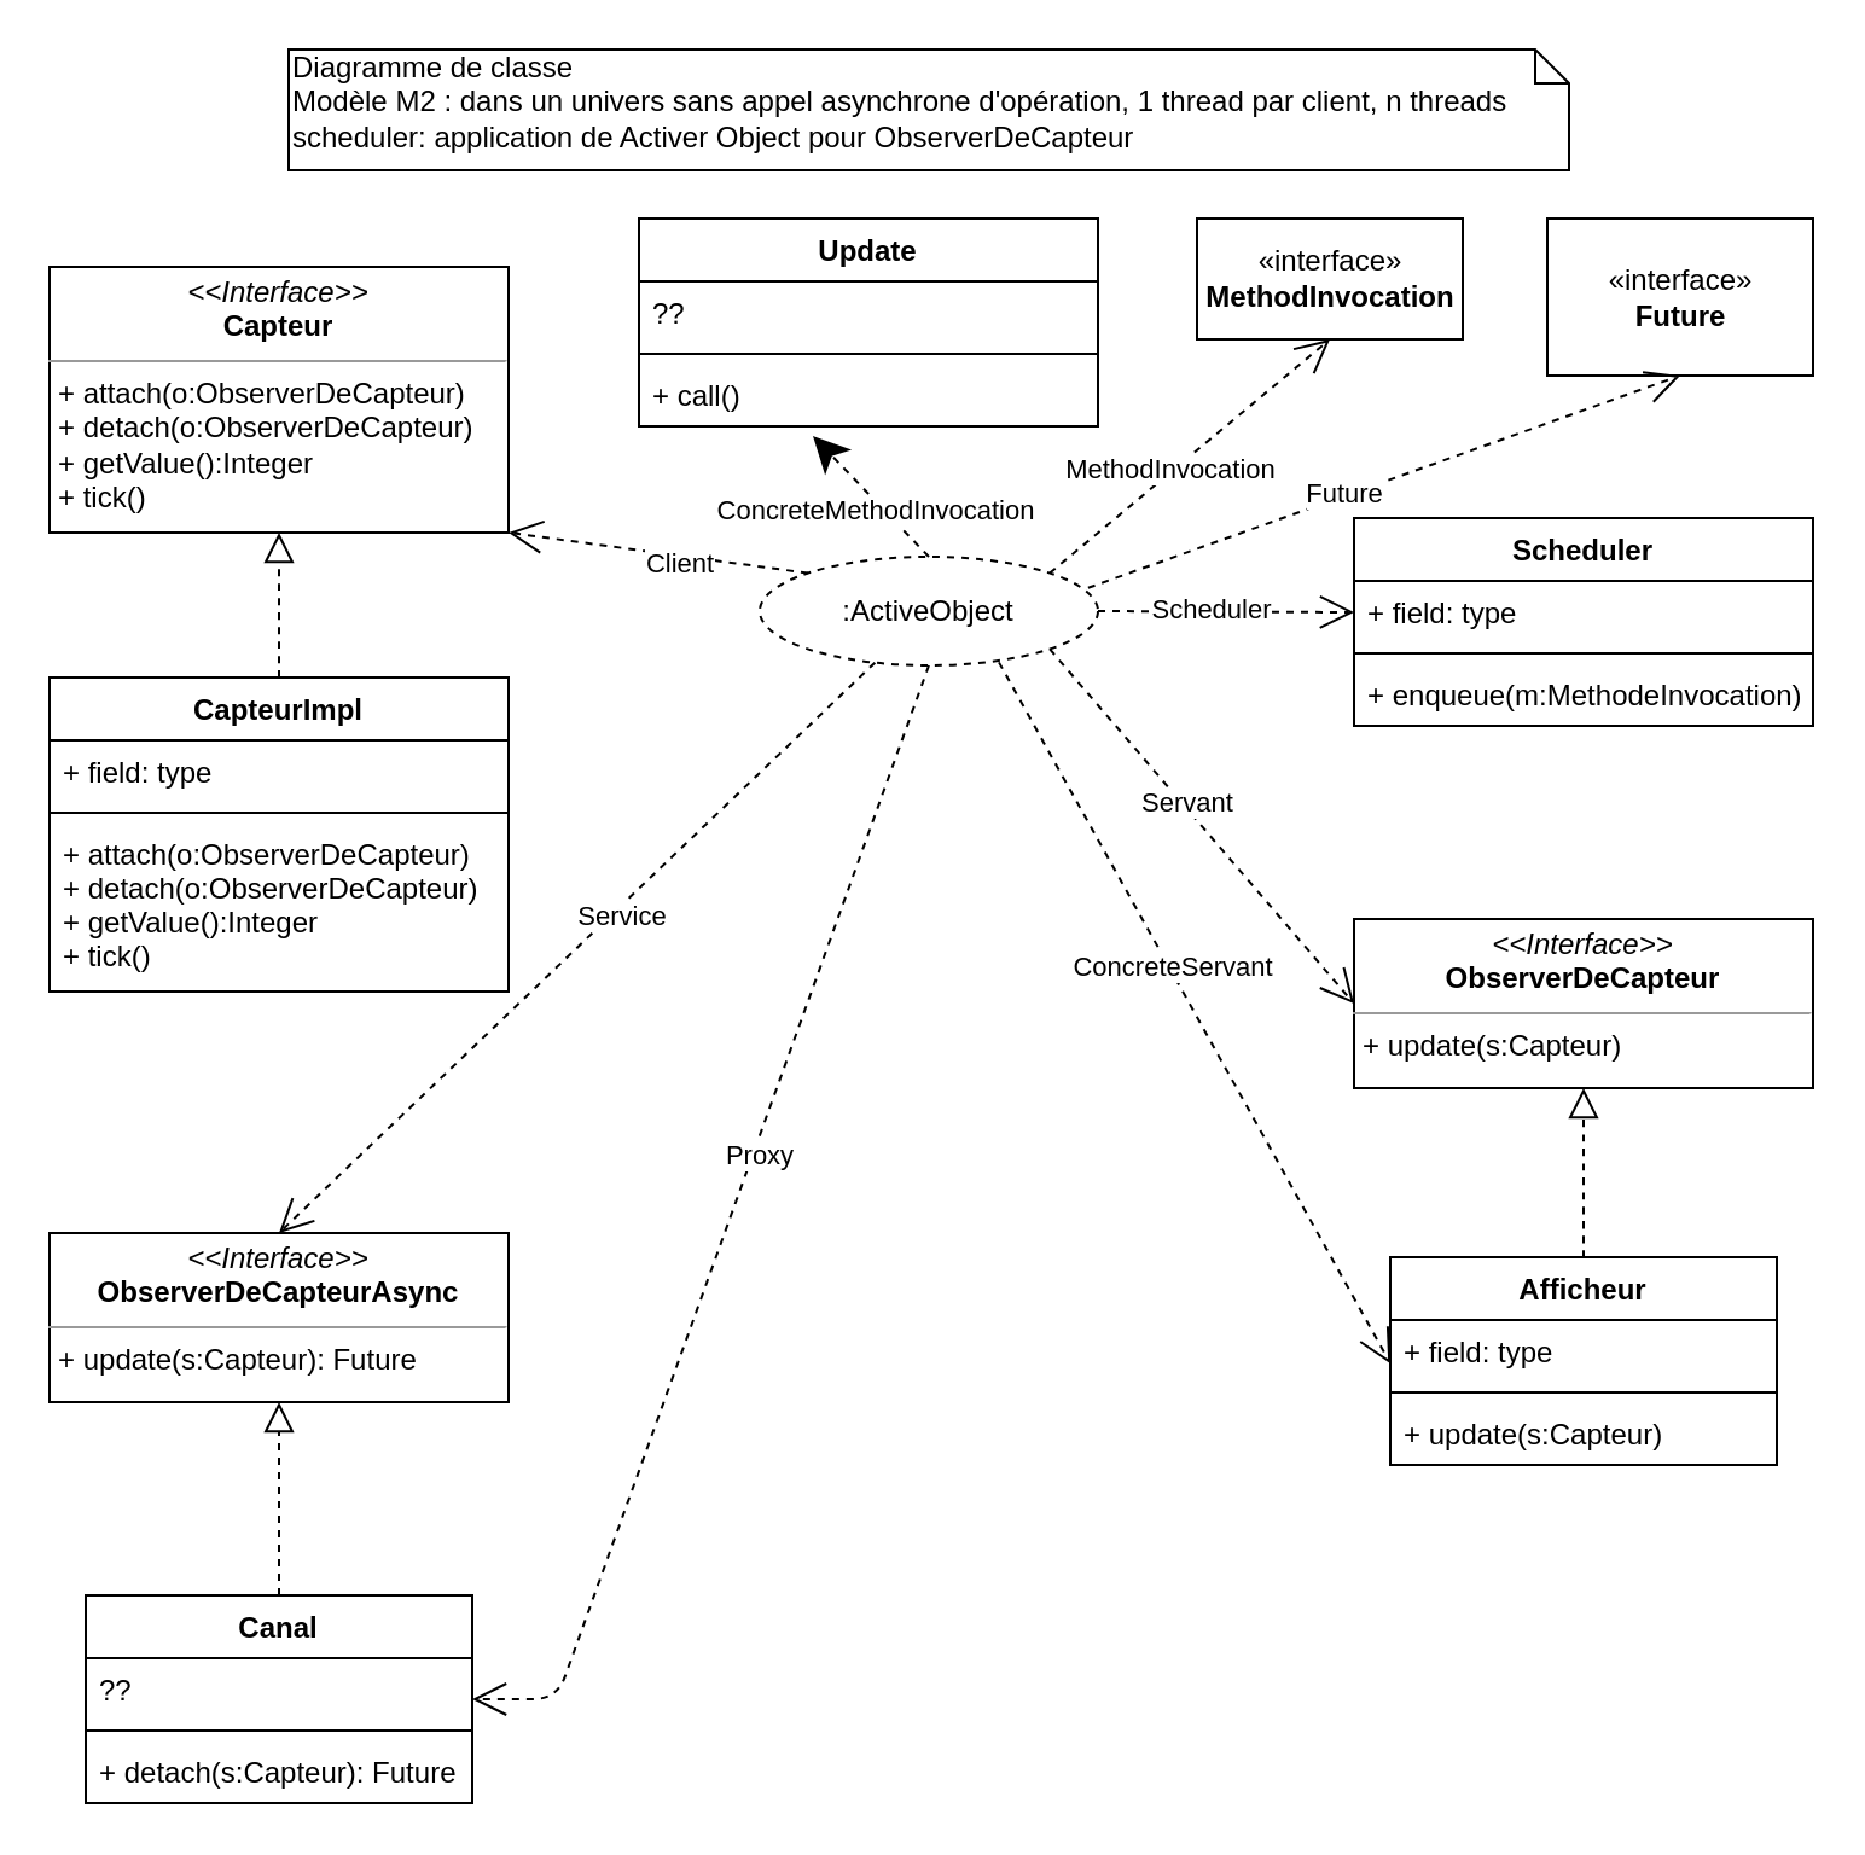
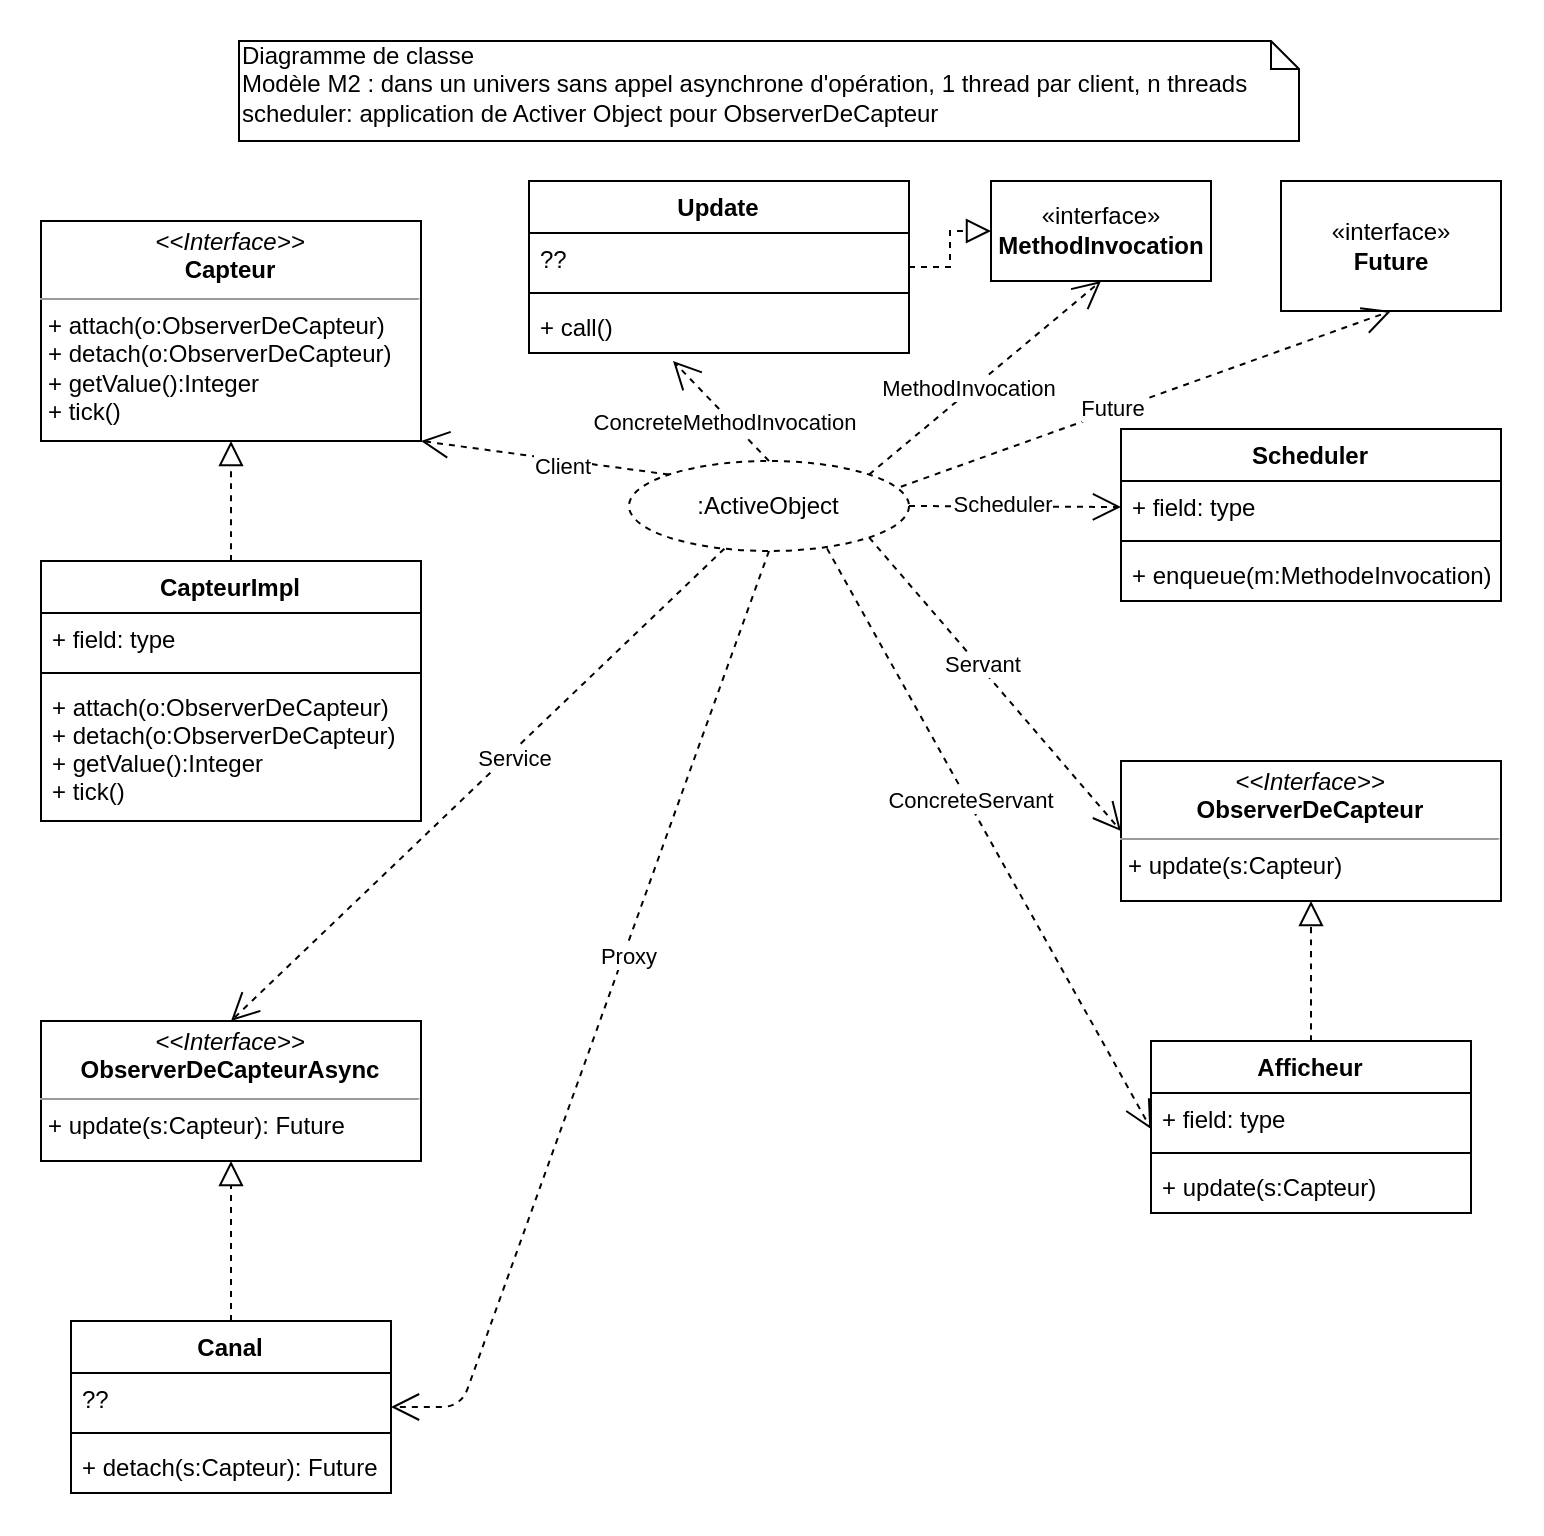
  <mxCell id="0" />
  <mxCell id="1" parent="0" />
  <mxCell id="2" value="Diagramme de classe&lt;br&gt;Modèle M2 : dans un univers sans appel asynchrone d'opération, 1 thread par client, n threads scheduler: application de Activer Object pour ObserverDeCapteur" style="shape=note;whiteSpace=wrap;html=1;size=14;verticalAlign=top;align=left;spacingTop=-6;" parent="1" vertex="1"><mxGeometry x="119" y="20" width="530" height="50" as="geometry" /></mxCell>
  <mxCell id="3" value=":ActiveObject" style="ellipse;whiteSpace=wrap;html=1;dashed=1;" parent="1" vertex="1"><mxGeometry x="314" y="230" width="140" height="45" as="geometry" /></mxCell>
  <mxCell id="4" value="&lt;p style=&quot;margin: 0px ; margin-top: 4px ; text-align: center&quot;&gt;&lt;i&gt;&amp;lt;&amp;lt;Interface&amp;gt;&amp;gt;&lt;/i&gt;&lt;br&gt;&lt;b&gt;Capteur&lt;/b&gt;&lt;/p&gt;&lt;hr size=&quot;1&quot;&gt;&lt;p style=&quot;margin: 0px ; margin-left: 4px&quot;&gt;+ attach(o:ObserverDeCapteur)&lt;/p&gt;&lt;p style=&quot;margin: 0px ; margin-left: 4px&quot;&gt;+ detach(o:ObserverDeCapteur)&lt;/p&gt;&lt;p style=&quot;margin: 0px ; margin-left: 4px&quot;&gt;+ getValue():Integer&lt;/p&gt;&lt;p style=&quot;margin: 0px ; margin-left: 4px&quot;&gt;+ tick()&lt;/p&gt;" style="verticalAlign=top;align=left;overflow=fill;fontSize=12;fontFamily=Helvetica;html=1;" parent="1" vertex="1"><mxGeometry x="20" y="110" width="190" height="110" as="geometry" /></mxCell>
  <mxCell id="5" value="&lt;p style=&quot;margin: 0px ; margin-top: 4px ; text-align: center&quot;&gt;&lt;i&gt;&amp;lt;&amp;lt;Interface&amp;gt;&amp;gt;&lt;/i&gt;&lt;br&gt;&lt;b&gt;ObserverDeCapteur&lt;/b&gt;&lt;/p&gt;&lt;hr size=&quot;1&quot;&gt;&lt;p style=&quot;margin: 0px ; margin-left: 4px&quot;&gt;+ update(s:Capteur)&lt;/p&gt;" style="verticalAlign=top;align=left;overflow=fill;fontSize=12;fontFamily=Helvetica;html=1;" parent="1" vertex="1"><mxGeometry x="560" y="380" width="190" height="70" as="geometry" /></mxCell>
  <mxCell id="6" value="" style="endArrow=open;endFill=1;endSize=12;html=1;dashed=1;exitX=1;exitY=1;exitDx=0;exitDy=0;entryX=0;entryY=0.5;entryDx=0;entryDy=0;" parent="1" source="3" target="5" edge="1"><mxGeometry width="160" relative="1" as="geometry"><mxPoint x="300" y="240" as="sourcePoint" /><mxPoint x="460" y="240" as="targetPoint" /></mxGeometry></mxCell>
  <mxCell id="7" value="Servant" style="edgeLabel;html=1;align=center;verticalAlign=middle;resizable=0;points=[];" parent="6" vertex="1" connectable="0"><mxGeometry x="-0.132" y="2" relative="1" as="geometry"><mxPoint y="1" as="offset" /></mxGeometry></mxCell>
  <mxCell id="8" value="" style="endArrow=open;endFill=1;endSize=12;html=1;dashed=1;exitX=0;exitY=0;exitDx=0;exitDy=0;entryX=1;entryY=1;entryDx=0;entryDy=0;" parent="1" source="3" target="4" edge="1"><mxGeometry width="160" relative="1" as="geometry"><mxPoint x="229.997" y="299.999" as="sourcePoint" /><mxPoint x="410.389" y="173.48" as="targetPoint" /></mxGeometry></mxCell>
  <mxCell id="9" value="Client" style="edgeLabel;html=1;align=center;verticalAlign=middle;resizable=0;points=[];" parent="8" vertex="1" connectable="0"><mxGeometry x="-0.132" y="2" relative="1" as="geometry"><mxPoint y="1" as="offset" /></mxGeometry></mxCell>
  <mxCell id="10" style="edgeStyle=orthogonalEdgeStyle;curved=1;orthogonalLoop=1;jettySize=auto;html=1;exitX=0.5;exitY=0;exitDx=0;exitDy=0;entryX=0.5;entryY=1;entryDx=0;entryDy=0;dashed=1;endArrow=block;endFill=0;endSize=10;" parent="1" source="22" target="5" edge="1"><mxGeometry relative="1" as="geometry" /></mxCell>
  <mxCell id="11" style="edgeStyle=orthogonalEdgeStyle;curved=1;orthogonalLoop=1;jettySize=auto;html=1;exitX=0.5;exitY=0;exitDx=0;exitDy=0;entryX=0.5;entryY=1;entryDx=0;entryDy=0;dashed=1;endArrow=block;endFill=0;endSize=10;" parent="1" source="12" target="4" edge="1"><mxGeometry relative="1" as="geometry" /></mxCell>
  <mxCell id="12" value="CapteurImpl" style="swimlane;fontStyle=1;align=center;verticalAlign=top;childLayout=stackLayout;horizontal=1;startSize=26;horizontalStack=0;resizeParent=1;resizeParentMax=0;resizeLast=0;collapsible=1;marginBottom=0;" parent="1" vertex="1"><mxGeometry x="20" y="280" width="190" height="130" as="geometry" /></mxCell>
  <mxCell id="13" value="+ field: type" style="text;strokeColor=none;fillColor=none;align=left;verticalAlign=top;spacingLeft=4;spacingRight=4;overflow=hidden;rotatable=0;points=[[0,0.5],[1,0.5]];portConstraint=eastwest;" parent="12" vertex="1"><mxGeometry y="26" width="190" height="26" as="geometry" /></mxCell>
  <mxCell id="14" value="" style="line;strokeWidth=1;fillColor=none;align=left;verticalAlign=middle;spacingTop=-1;spacingLeft=3;spacingRight=3;rotatable=0;labelPosition=right;points=[];portConstraint=eastwest;" parent="12" vertex="1"><mxGeometry y="52" width="190" height="8" as="geometry" /></mxCell>
  <mxCell id="15" value="+ attach(o:ObserverDeCapteur)&#10;+ detach(o:ObserverDeCapteur)&#10;+ getValue():Integer&#10;+ tick()" style="text;strokeColor=none;fillColor=none;align=left;verticalAlign=top;spacingLeft=4;spacingRight=4;overflow=hidden;rotatable=0;points=[[0,0.5],[1,0.5]];portConstraint=eastwest;" parent="12" vertex="1"><mxGeometry y="60" width="190" height="70" as="geometry" /></mxCell>
  <mxCell id="16" value="" style="endArrow=open;endFill=1;endSize=12;html=1;dashed=1;exitX=0.707;exitY=0.971;exitDx=0;exitDy=0;entryX=0.001;entryY=0.698;entryDx=0;entryDy=0;entryPerimeter=0;exitPerimeter=0;" parent="1" source="3" target="23" edge="1"><mxGeometry width="160" relative="1" as="geometry"><mxPoint x="344.257" y="349.625" as="sourcePoint" /><mxPoint x="560" y="380" as="targetPoint" /></mxGeometry></mxCell>
  <mxCell id="17" value="ConcreteServant" style="edgeLabel;html=1;align=center;verticalAlign=middle;resizable=0;points=[];" parent="16" vertex="1" connectable="0"><mxGeometry x="-0.132" y="2" relative="1" as="geometry"><mxPoint y="1" as="offset" /></mxGeometry></mxCell>
  <mxCell id="18" value="Update" style="swimlane;fontStyle=1;align=center;verticalAlign=top;childLayout=stackLayout;horizontal=1;startSize=26;horizontalStack=0;resizeParent=1;resizeParentMax=0;resizeLast=0;collapsible=1;marginBottom=0;" parent="1" vertex="1"><mxGeometry x="264" y="90" width="190" height="86" as="geometry" /></mxCell>
  <mxCell id="19" value="??" style="text;strokeColor=none;fillColor=none;align=left;verticalAlign=top;spacingLeft=4;spacingRight=4;overflow=hidden;rotatable=0;points=[[0,0.5],[1,0.5]];portConstraint=eastwest;" parent="18" vertex="1"><mxGeometry y="26" width="190" height="26" as="geometry" /></mxCell>
  <mxCell id="20" value="" style="line;strokeWidth=1;fillColor=none;align=left;verticalAlign=middle;spacingTop=-1;spacingLeft=3;spacingRight=3;rotatable=0;labelPosition=right;points=[];portConstraint=eastwest;" parent="18" vertex="1"><mxGeometry y="52" width="190" height="8" as="geometry" /></mxCell>
  <mxCell id="21" value="+ call()" style="text;strokeColor=none;fillColor=none;align=left;verticalAlign=top;spacingLeft=4;spacingRight=4;overflow=hidden;rotatable=0;points=[[0,0.5],[1,0.5]];portConstraint=eastwest;" parent="18" vertex="1"><mxGeometry y="60" width="190" height="26" as="geometry" /></mxCell>
  <mxCell id="22" value="Afficheur" style="swimlane;fontStyle=1;align=center;verticalAlign=top;childLayout=stackLayout;horizontal=1;startSize=26;horizontalStack=0;resizeParent=1;resizeParentMax=0;resizeLast=0;collapsible=1;marginBottom=0;" parent="1" vertex="1"><mxGeometry x="575" y="520" width="160" height="86" as="geometry" /></mxCell>
  <mxCell id="23" value="+ field: type" style="text;strokeColor=none;fillColor=none;align=left;verticalAlign=top;spacingLeft=4;spacingRight=4;overflow=hidden;rotatable=0;points=[[0,0.5],[1,0.5]];portConstraint=eastwest;" parent="22" vertex="1"><mxGeometry y="26" width="160" height="26" as="geometry" /></mxCell>
  <mxCell id="24" value="" style="line;strokeWidth=1;fillColor=none;align=left;verticalAlign=middle;spacingTop=-1;spacingLeft=3;spacingRight=3;rotatable=0;labelPosition=right;points=[];portConstraint=eastwest;" parent="22" vertex="1"><mxGeometry y="52" width="160" height="8" as="geometry" /></mxCell>
  <mxCell id="25" value="+ update(s:Capteur)" style="text;strokeColor=none;fillColor=none;align=left;verticalAlign=top;spacingLeft=4;spacingRight=4;overflow=hidden;rotatable=0;points=[[0,0.5],[1,0.5]];portConstraint=eastwest;" parent="22" vertex="1"><mxGeometry y="60" width="160" height="26" as="geometry" /></mxCell>
  <mxCell id="26" value="&lt;p style=&quot;margin: 0px ; margin-top: 4px ; text-align: center&quot;&gt;&lt;i&gt;&amp;lt;&amp;lt;Interface&amp;gt;&amp;gt;&lt;/i&gt;&lt;br&gt;&lt;b&gt;ObserverDeCapteurAsync&lt;/b&gt;&lt;/p&gt;&lt;hr size=&quot;1&quot;&gt;&lt;p style=&quot;margin: 0px ; margin-left: 4px&quot;&gt;+ update(s:Capteur): Future&lt;/p&gt;" style="verticalAlign=top;align=left;overflow=fill;fontSize=12;fontFamily=Helvetica;html=1;" parent="1" vertex="1"><mxGeometry x="20" y="510" width="190" height="70" as="geometry" /></mxCell>
  <mxCell id="27" value="" style="endArrow=open;endFill=1;endSize=12;html=1;dashed=1;entryX=0.5;entryY=0;entryDx=0;entryDy=0;" parent="1" source="3" target="26" edge="1"><mxGeometry width="160" relative="1" as="geometry"><mxPoint x="490" y="200" as="sourcePoint" /><mxPoint x="596" y="350" as="targetPoint" /></mxGeometry></mxCell>
  <mxCell id="28" value="Service" style="edgeLabel;html=1;align=center;verticalAlign=middle;resizable=0;points=[];" parent="27" vertex="1" connectable="0"><mxGeometry x="-0.132" y="2" relative="1" as="geometry"><mxPoint y="1" as="offset" /></mxGeometry></mxCell>
  <mxCell id="29" value="" style="endArrow=open;endFill=1;endSize=12;html=1;dashed=1;exitX=0.5;exitY=1;exitDx=0;exitDy=0;" parent="1" source="3" target="32" edge="1"><mxGeometry width="160" relative="1" as="geometry"><mxPoint x="443.497" y="299.749" as="sourcePoint" /><mxPoint x="585.16" y="574.148" as="targetPoint" /><Array as="points"><mxPoint x="230" y="703" /></Array></mxGeometry></mxCell>
  <mxCell id="30" value="Proxy" style="edgeLabel;html=1;align=center;verticalAlign=middle;resizable=0;points=[];" parent="29" vertex="1" connectable="0"><mxGeometry x="-0.132" y="2" relative="1" as="geometry"><mxPoint y="1" as="offset" /></mxGeometry></mxCell>
  <mxCell id="31" style="edgeStyle=orthogonalEdgeStyle;rounded=0;orthogonalLoop=1;jettySize=auto;html=1;exitX=0.5;exitY=0;exitDx=0;exitDy=0;entryX=0.5;entryY=1;entryDx=0;entryDy=0;dashed=1;endArrow=block;endFill=0;endSize=10;" parent="1" source="32" target="26" edge="1"><mxGeometry relative="1" as="geometry" /></mxCell>
  <mxCell id="32" value="Canal" style="swimlane;fontStyle=1;align=center;verticalAlign=top;childLayout=stackLayout;horizontal=1;startSize=26;horizontalStack=0;resizeParent=1;resizeParentMax=0;resizeLast=0;collapsible=1;marginBottom=0;" parent="1" vertex="1"><mxGeometry x="35" y="660" width="160" height="86" as="geometry" /></mxCell>
  <mxCell id="33" value="??" style="text;strokeColor=none;fillColor=none;align=left;verticalAlign=top;spacingLeft=4;spacingRight=4;overflow=hidden;rotatable=0;points=[[0,0.5],[1,0.5]];portConstraint=eastwest;" parent="32" vertex="1"><mxGeometry y="26" width="160" height="26" as="geometry" /></mxCell>
  <mxCell id="34" value="" style="line;strokeWidth=1;fillColor=none;align=left;verticalAlign=middle;spacingTop=-1;spacingLeft=3;spacingRight=3;rotatable=0;labelPosition=right;points=[];portConstraint=eastwest;" parent="32" vertex="1"><mxGeometry y="52" width="160" height="8" as="geometry" /></mxCell>
  <mxCell id="35" value="+ detach(s:Capteur): Future" style="text;strokeColor=none;fillColor=none;align=left;verticalAlign=top;spacingLeft=4;spacingRight=4;overflow=hidden;rotatable=0;points=[[0,0.5],[1,0.5]];portConstraint=eastwest;" parent="32" vertex="1"><mxGeometry y="60" width="160" height="26" as="geometry" /></mxCell>
  <mxCell id="36" value="" style="endArrow=open;endFill=1;endSize=12;html=1;dashed=1;exitX=1;exitY=0.5;exitDx=0;exitDy=0;entryX=0;entryY=0.5;entryDx=0;entryDy=0;" parent="1" source="3" target="39" edge="1"><mxGeometry width="160" relative="1" as="geometry"><mxPoint x="464" y="275" as="sourcePoint" /><mxPoint x="570" y="425" as="targetPoint" /></mxGeometry></mxCell>
  <mxCell id="37" value="Scheduler" style="edgeLabel;html=1;align=center;verticalAlign=middle;resizable=0;points=[];" parent="36" vertex="1" connectable="0"><mxGeometry x="-0.132" y="2" relative="1" as="geometry"><mxPoint y="1" as="offset" /></mxGeometry></mxCell>
  <mxCell id="38" value="Scheduler" style="swimlane;fontStyle=1;align=center;verticalAlign=top;childLayout=stackLayout;horizontal=1;startSize=26;horizontalStack=0;resizeParent=1;resizeParentMax=0;resizeLast=0;collapsible=1;marginBottom=0;" parent="1" vertex="1"><mxGeometry x="560" y="214" width="190" height="86" as="geometry" /></mxCell>
  <mxCell id="39" value="+ field: type" style="text;strokeColor=none;fillColor=none;align=left;verticalAlign=top;spacingLeft=4;spacingRight=4;overflow=hidden;rotatable=0;points=[[0,0.5],[1,0.5]];portConstraint=eastwest;" parent="38" vertex="1"><mxGeometry y="26" width="190" height="26" as="geometry" /></mxCell>
  <mxCell id="40" value="" style="line;strokeWidth=1;fillColor=none;align=left;verticalAlign=middle;spacingTop=-1;spacingLeft=3;spacingRight=3;rotatable=0;labelPosition=right;points=[];portConstraint=eastwest;" parent="38" vertex="1"><mxGeometry y="52" width="190" height="8" as="geometry" /></mxCell>
  <mxCell id="41" value="+ enqueue(m:MethodeInvocation)" style="text;strokeColor=none;fillColor=none;align=left;verticalAlign=top;spacingLeft=4;spacingRight=4;overflow=hidden;rotatable=0;points=[[0,0.5],[1,0.5]];portConstraint=eastwest;" parent="38" vertex="1"><mxGeometry y="60" width="190" height="26" as="geometry" /></mxCell>
  <mxCell id="42" value="«interface»&lt;br&gt;&lt;b&gt;Future&lt;/b&gt;" style="html=1;" parent="1" vertex="1"><mxGeometry x="640" y="90" width="110" height="65" as="geometry" /></mxCell>
  <mxCell id="43" value="«interface»&lt;br&gt;&lt;b&gt;MethodInvocation&lt;/b&gt;" style="html=1;" parent="1" vertex="1"><mxGeometry x="495" y="90" width="110" height="50" as="geometry" /></mxCell>
  <mxCell id="44" value="" style="endArrow=open;endFill=1;endSize=12;html=1;dashed=1;exitX=0.971;exitY=0.286;exitDx=0;exitDy=0;entryX=0.5;entryY=1;entryDx=0;entryDy=0;exitPerimeter=0;" parent="1" source="3" target="42" edge="1"><mxGeometry width="160" relative="1" as="geometry"><mxPoint x="443.497" y="250.251" as="sourcePoint" /><mxPoint x="570" y="263" as="targetPoint" /></mxGeometry></mxCell>
  <mxCell id="45" value="Future" style="edgeLabel;html=1;align=center;verticalAlign=middle;resizable=0;points=[];" parent="44" vertex="1" connectable="0"><mxGeometry x="-0.132" y="2" relative="1" as="geometry"><mxPoint y="1" as="offset" /></mxGeometry></mxCell>
  <mxCell id="46" value="" style="endArrow=open;endFill=1;endSize=12;html=1;dashed=1;exitX=1;exitY=0;exitDx=0;exitDy=0;entryX=0.5;entryY=1;entryDx=0;entryDy=0;" parent="1" source="3" target="43" edge="1"><mxGeometry width="160" relative="1" as="geometry"><mxPoint x="443.497" y="250.251" as="sourcePoint" /><mxPoint x="585" y="170" as="targetPoint" /></mxGeometry></mxCell>
  <mxCell id="47" value="MethodInvocation" style="edgeLabel;html=1;align=center;verticalAlign=middle;resizable=0;points=[];" parent="46" vertex="1" connectable="0"><mxGeometry x="-0.132" y="2" relative="1" as="geometry"><mxPoint y="1" as="offset" /></mxGeometry></mxCell>
- <mxCell id="49" value="" style="endArrow=classic;endFill=1;endSize=12;html=1;dashed=1;exitX=0.5;exitY=0;exitDx=0;exitDy=0;entryX=0.379;entryY=1.154;entryDx=0;entryDy=0;entryPerimeter=0;" parent="1" source="3" target="21" edge="1"><mxGeometry width="160" relative="1" as="geometry"><mxPoint x="443.497" y="250.251" as="sourcePoint" /><mxPoint x="575" y="150" as="targetPoint" /></mxGeometry></mxCell>
+ <mxCell id="48" style="edgeStyle=orthogonalEdgeStyle;rounded=0;orthogonalLoop=1;jettySize=auto;html=1;entryX=0;entryY=0.5;entryDx=0;entryDy=0;dashed=1;endArrow=block;endFill=0;endSize=10;" parent="1" source="18" target="43" edge="1"><mxGeometry relative="1" as="geometry"><mxPoint x="480" y="130" as="sourcePoint" /><mxPoint x="125" y="590" as="targetPoint" /></mxGeometry></mxCell>
+ <mxCell id="49" value="" style="endArrow=open;endFill=1;endSize=12;html=1;dashed=1;exitX=0.5;exitY=0;exitDx=0;exitDy=0;entryX=0.379;entryY=1.154;entryDx=0;entryDy=0;entryPerimeter=0;" parent="1" source="3" target="21" edge="1"><mxGeometry width="160" relative="1" as="geometry"><mxPoint x="443.497" y="250.251" as="sourcePoint" /><mxPoint x="575" y="150" as="targetPoint" /></mxGeometry></mxCell>
  <mxCell id="50" value="ConcreteMethodInvocation" style="edgeLabel;html=1;align=center;verticalAlign=middle;resizable=0;points=[];" parent="49" vertex="1" connectable="0"><mxGeometry x="-0.132" y="2" relative="1" as="geometry"><mxPoint y="1" as="offset" /></mxGeometry></mxCell>
